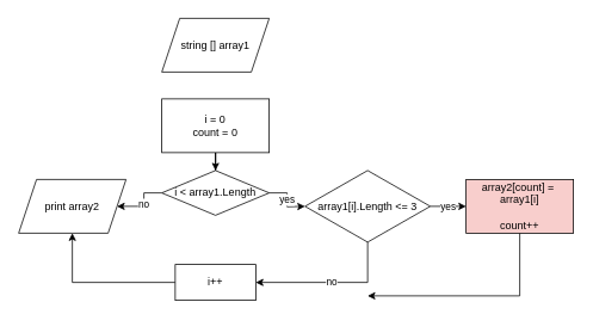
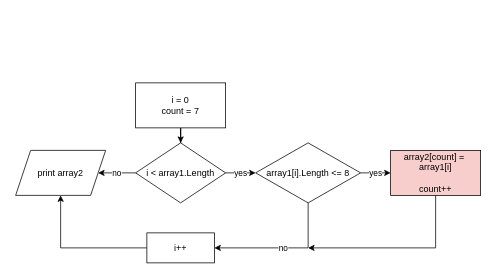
  <mxCell id="0" />
  <mxCell id="1" parent="0" />
- <mxCell id="2" value="&lt;div style=&quot;text-align: start;&quot;&gt;&lt;span style=&quot;background-color: initial;&quot;&gt;string [] array1&lt;/span&gt;&lt;/div&gt;" style="shape=parallelogram;perimeter=parallelogramPerimeter;whiteSpace=wrap;html=1;fixedSize=1;" vertex="1" parent="1"><mxGeometry x="180" y="20" width="120" height="60" as="geometry" /></mxCell>
  <mxCell id="3" value="yes" style="edgeStyle=orthogonalEdgeStyle;rounded=0;orthogonalLoop=1;jettySize=auto;html=1;" edge="1" parent="1" source="5"><mxGeometry relative="1" as="geometry"><mxPoint x="340" y="230" as="targetPoint" /></mxGeometry></mxCell>
  <mxCell id="4" value="no" style="edgeStyle=orthogonalEdgeStyle;rounded=0;orthogonalLoop=1;jettySize=auto;html=1;" edge="1" parent="1" source="5" target="13"><mxGeometry relative="1" as="geometry" /></mxCell>
- <mxCell id="5" value="i &amp;lt; array1.Length&lt;br&gt;" style="rhombus;whiteSpace=wrap;html=1;" vertex="1" parent="1"><mxGeometry x="180" y="190" width="120" height="50" as="geometry" /></mxCell>
+ <mxCell id="5" value="i &amp;lt; array1.Length&lt;br&gt;" style="rhombus;whiteSpace=wrap;html=1;" vertex="1" parent="1"><mxGeometry x="180" y="190" width="120" height="80" as="geometry" /></mxCell>
  <mxCell id="6" value="" style="edgeStyle=orthogonalEdgeStyle;rounded=0;orthogonalLoop=1;jettySize=auto;html=1;" edge="1" parent="1" source="7" target="5"><mxGeometry relative="1" as="geometry" /></mxCell>
- <mxCell id="7" value="i = 0&lt;br&gt;count = 0" style="rounded=0;whiteSpace=wrap;html=1;" vertex="1" parent="1"><mxGeometry x="180" y="110" width="120" height="60" as="geometry" /></mxCell>
+ <mxCell id="7" value="i = 0&lt;br&gt;count = 7" style="rounded=0;whiteSpace=wrap;html=1;" vertex="1" parent="1"><mxGeometry x="180" y="110" width="120" height="60" as="geometry" /></mxCell>
  <mxCell id="8" value="yes" style="edgeStyle=orthogonalEdgeStyle;rounded=0;orthogonalLoop=1;jettySize=auto;html=1;" edge="1" parent="1" source="10" target="12"><mxGeometry relative="1" as="geometry" /></mxCell>
  <mxCell id="9" value="no" style="edgeStyle=orthogonalEdgeStyle;rounded=0;orthogonalLoop=1;jettySize=auto;html=1;exitX=0.5;exitY=1;exitDx=0;exitDy=0;entryX=1;entryY=0.5;entryDx=0;entryDy=0;" edge="1" parent="1" source="10" target="15"><mxGeometry relative="1" as="geometry" /></mxCell>
- <mxCell id="10" value="array1[i].Length &amp;lt;= 3" style="rhombus;whiteSpace=wrap;html=1;" vertex="1" parent="1"><mxGeometry x="340" y="190" width="140" height="80" as="geometry" /></mxCell>
+ <mxCell id="10" value="array1[i].Length &amp;lt;= 8" style="rhombus;whiteSpace=wrap;html=1;" vertex="1" parent="1"><mxGeometry x="340" y="190" width="140" height="80" as="geometry" /></mxCell>
  <mxCell id="11" style="edgeStyle=orthogonalEdgeStyle;rounded=0;orthogonalLoop=1;jettySize=auto;html=1;" edge="1" parent="1" source="12"><mxGeometry relative="1" as="geometry"><mxPoint x="410" y="330" as="targetPoint" /><Array as="points"><mxPoint x="580" y="330" /></Array></mxGeometry></mxCell>
  <mxCell id="12" value="array2[count] =&amp;nbsp;&lt;br&gt;array1[i]&lt;br&gt;&lt;br&gt;count++" style="rounded=0;whiteSpace=wrap;html=1;fillColor=#f8cecc;" vertex="1" parent="1"><mxGeometry x="520" y="200" width="120" height="60" as="geometry" /></mxCell>
  <mxCell id="13" value="print array2" style="shape=parallelogram;perimeter=parallelogramPerimeter;whiteSpace=wrap;html=1;fixedSize=1;" vertex="1" parent="1"><mxGeometry x="20" y="200" width="120" height="60" as="geometry" /></mxCell>
  <mxCell id="14" style="edgeStyle=orthogonalEdgeStyle;rounded=0;orthogonalLoop=1;jettySize=auto;html=1;" edge="1" parent="1" source="15" target="13"><mxGeometry relative="1" as="geometry" /></mxCell>
- <mxCell id="15" value="i++" style="rounded=0;whiteSpace=wrap;html=1;" vertex="1" parent="1"><mxGeometry x="195" y="295" width="90" height="40" as="geometry" /></mxCell>
+ <mxCell id="15" value="i++" style="rounded=0;whiteSpace=wrap;html=1;" vertex="1" parent="1"><mxGeometry x="195" y="310" width="90" height="40" as="geometry" /></mxCell>
